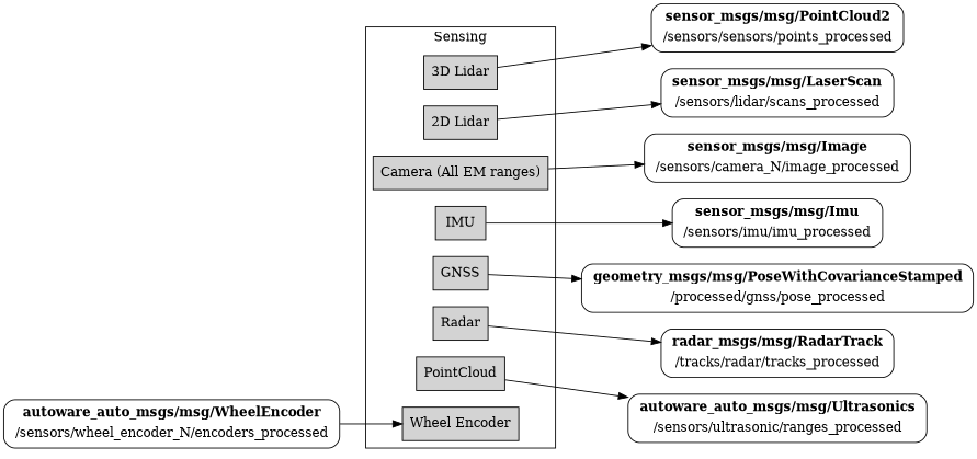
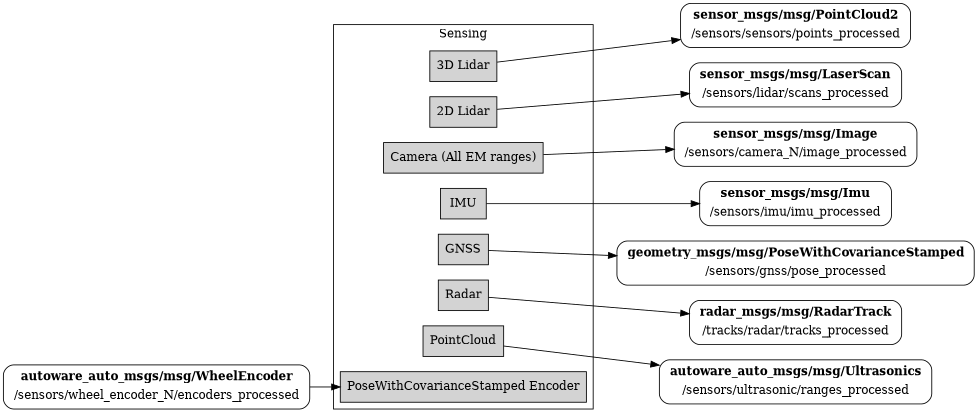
  digraph {
    rankdir=LR
    node [shape=box style=filled]
    n1 [label="3D Lidar"]
    n2 [label="2D Lidar"]
    n3 [label="Camera (All EM ranges)"]
    n4 [label=IMU]
    n5 [label=GNSS]
    n6 [label=Radar]
    n7 [label=PointCloud]
-   n8 [label="Wheel Encoder"]
+   n8 [label="PoseWithCovarianceStamped Encoder"]
    n9 [label=<<TABLE BORDER="0"><TR><TD><b>sensor_msgs/msg/PointCloud2</b></TD></TR><TR><TD>/sensors/sensors/points_processed</TD></TR></TABLE>> style=rounded]
    n10 [label=<<TABLE BORDER="0"><TR><TD><b>sensor_msgs/msg/LaserScan</b></TD></TR><TR><TD>/sensors/lidar/scans_processed</TD></TR></TABLE>> style=rounded]
    n11 [label=<<TABLE BORDER="0"><TR><TD><b>sensor_msgs/msg/Image</b></TD></TR><TR><TD>/sensors/camera_N/image_processed</TD></TR></TABLE>> style=rounded]
    n12 [label=<<TABLE BORDER="0"><TR><TD><b>sensor_msgs/msg/Imu</b></TD></TR><TR><TD>/sensors/imu/imu_processed</TD></TR></TABLE>> style=rounded]
-   n13 [label=<<TABLE BORDER="0"><TR><TD><b>geometry_msgs/msg/PoseWithCovarianceStamped</b></TD></TR><TR><TD>/processed/gnss/pose_processed</TD></TR></TABLE>> style=rounded]
+   n13 [label=<<TABLE BORDER="0"><TR><TD><b>geometry_msgs/msg/PoseWithCovarianceStamped</b></TD></TR><TR><TD>/sensors/gnss/pose_processed</TD></TR></TABLE>> style=rounded]
    n14 [label=<<TABLE BORDER="0"><TR><TD><b>radar_msgs/msg/RadarTrack</b></TD></TR><TR><TD>/tracks/radar/tracks_processed</TD></TR></TABLE>> style=rounded]
    n15 [label=<<TABLE BORDER="0"><TR><TD><b>autoware_auto_msgs/msg/Ultrasonics</b></TD></TR><TR><TD>/sensors/ultrasonic/ranges_processed</TD></TR></TABLE>> style=rounded]
    n16 [label=<<TABLE BORDER="0"><TR><TD><b>autoware_auto_msgs/msg/WheelEncoder</b></TD></TR><TR><TD>/sensors/wheel_encoder_N/encoders_processed</TD></TR></TABLE>> style=rounded]
    subgraph cluster_1 {
      label=Sensing
      n1
      n2
      n3
      n4
      n5
      n6
      n7
      n8
    }
    n1 -> n9
    n2 -> n10
    n3 -> n11
    n4 -> n12
    n5 -> n13
    n6 -> n14
    n7 -> n15
    n16 -> n8
  }
